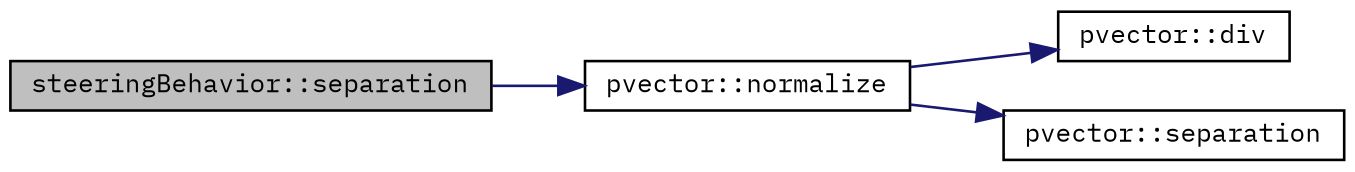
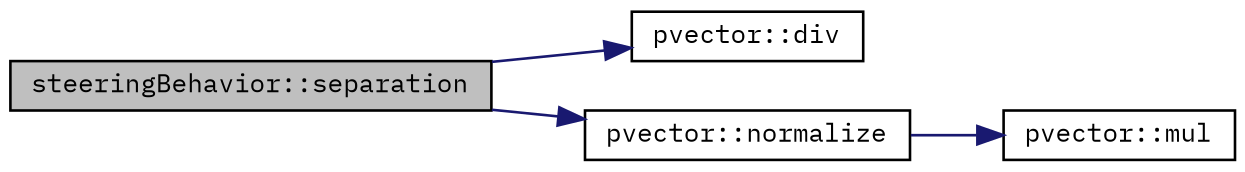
  digraph {
    fontname="IBM Plex Mono"
    rankdir=LR
    node [color=black fillcolor=white fontname="IBM Plex Mono" fontsize=10 shape=record style=filled]
    edge [color=midnightblue fontname="IBM Plex Mono" fontsize=10 labelfontname=Helvetica labelfontsize=10 style=solid]
    n1 [fillcolor=grey75 fontcolor=black height=0.2 label="steeringBehavior::separation" width=0.4]
    n2 [height=0.2 label="pvector::div" width=0.4]
    n3 [height=0.2 label="pvector::normalize" width=0.4]
-   n4 [height=0.2 label="pvector::separation" width=0.4]
-   n3 -> n2
+   n4 [height=0.2 label="pvector::mul" width=0.4]
+   n1 -> n2
    n1 -> n3
    n3 -> n4
  }
